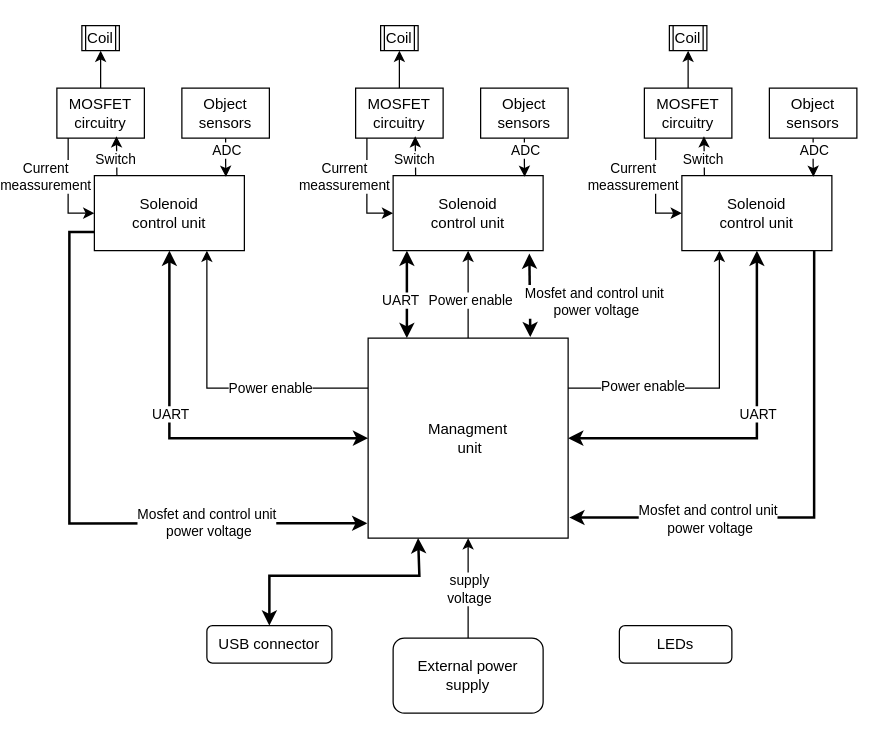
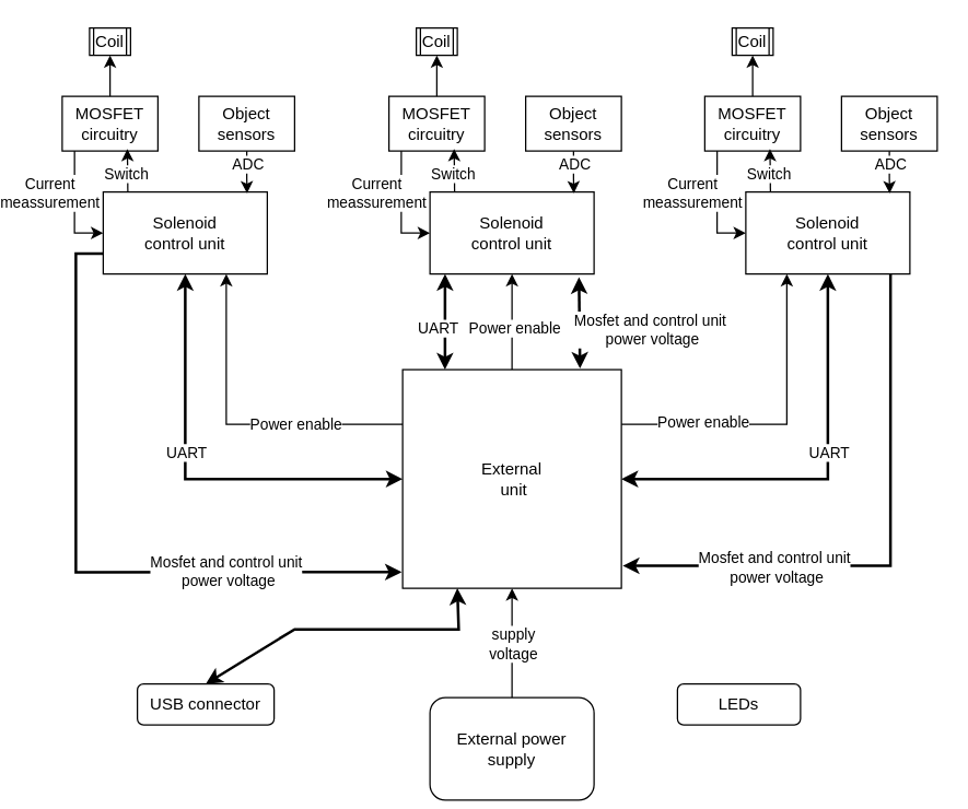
  <mxCell id="0" />
  <mxCell id="1" parent="0" />
  <mxCell id="2" style="edgeStyle=orthogonalEdgeStyle;rounded=0;orthogonalLoop=1;jettySize=auto;html=1;exitX=0;exitY=0.25;exitDx=0;exitDy=0;entryX=0.75;entryY=1;entryDx=0;entryDy=0;" edge="1" parent="1" source="6" target="7"><mxGeometry relative="1" as="geometry"><mxPoint x="160" y="280" as="targetPoint" /><Array as="points"><mxPoint x="140" y="310" /></Array></mxGeometry></mxCell>
  <mxCell id="3" value="Power enable" style="edgeLabel;html=1;align=center;verticalAlign=middle;resizable=0;points=[];" vertex="1" connectable="0" parent="2"><mxGeometry x="-0.221" y="-1" relative="1" as="geometry"><mxPoint x="14" as="offset" /></mxGeometry></mxCell>
  <mxCell id="4" style="edgeStyle=orthogonalEdgeStyle;rounded=0;orthogonalLoop=1;jettySize=auto;html=1;exitX=0.5;exitY=0;exitDx=0;exitDy=0;entryX=0.5;entryY=1;entryDx=0;entryDy=0;" edge="1" parent="1" source="6" target="18"><mxGeometry relative="1" as="geometry" /></mxCell>
  <mxCell id="5" value="Power enable" style="edgeLabel;html=1;align=center;verticalAlign=middle;resizable=0;points=[];" vertex="1" connectable="0" parent="4"><mxGeometry x="-0.11" y="-1" relative="1" as="geometry"><mxPoint as="offset" /></mxGeometry></mxCell>
- <mxCell id="6" value="Managment&lt;br&gt;&amp;nbsp;unit" style="rounded=0;whiteSpace=wrap;html=1;" vertex="1" parent="1"><mxGeometry x="269" y="270" width="160" height="160" as="geometry" /></mxCell>
+ <mxCell id="6" value="External&lt;br&gt;&amp;nbsp;unit" style="rounded=0;whiteSpace=wrap;html=1;" vertex="1" parent="1"><mxGeometry x="269" y="270" width="160" height="160" as="geometry" /></mxCell>
  <mxCell id="7" value="Solenoid&lt;br&gt;control unit" style="rounded=0;whiteSpace=wrap;html=1;" vertex="1" parent="1"><mxGeometry x="50" y="140" width="120" height="60" as="geometry" /></mxCell>
  <mxCell id="8" value="Coil" style="shape=process;whiteSpace=wrap;html=1;backgroundOutline=1;" vertex="1" parent="1"><mxGeometry x="40" y="20" width="30" height="20" as="geometry" /></mxCell>
  <mxCell id="9" style="edgeStyle=orthogonalEdgeStyle;rounded=0;orthogonalLoop=1;jettySize=auto;html=1;entryX=0.5;entryY=1;entryDx=0;entryDy=0;" edge="1" parent="1" source="12" target="8"><mxGeometry relative="1" as="geometry" /></mxCell>
  <mxCell id="10" style="edgeStyle=orthogonalEdgeStyle;rounded=0;orthogonalLoop=1;jettySize=auto;html=1;exitX=0.129;exitY=0.963;exitDx=0;exitDy=0;entryX=0;entryY=0.5;entryDx=0;entryDy=0;exitPerimeter=0;" edge="1" parent="1" source="12" target="7"><mxGeometry relative="1" as="geometry" /></mxCell>
  <mxCell id="11" value="Current&lt;br&gt;meassurement" style="edgeLabel;html=1;align=center;verticalAlign=middle;resizable=0;points=[];" vertex="1" connectable="0" parent="10"><mxGeometry x="-0.23" relative="1" as="geometry"><mxPoint x="-19" as="offset" /></mxGeometry></mxCell>
  <mxCell id="12" value="MOSFET circuitry" style="rounded=0;whiteSpace=wrap;html=1;" vertex="1" parent="1"><mxGeometry x="20" y="70" width="70" height="40" as="geometry" /></mxCell>
  <mxCell id="13" value="Object&lt;br&gt;sensors" style="rounded=0;whiteSpace=wrap;html=1;" vertex="1" parent="1"><mxGeometry x="120" y="70" width="70" height="40" as="geometry" /></mxCell>
  <mxCell id="14" style="edgeStyle=orthogonalEdgeStyle;rounded=0;orthogonalLoop=1;jettySize=auto;html=1;entryX=0.877;entryY=0.016;entryDx=0;entryDy=0;entryPerimeter=0;" edge="1" parent="1" source="13" target="7"><mxGeometry relative="1" as="geometry" /></mxCell>
  <mxCell id="15" value="ADC" style="edgeLabel;html=1;align=center;verticalAlign=middle;resizable=0;points=[];" vertex="1" connectable="0" parent="14"><mxGeometry x="-0.519" relative="1" as="geometry"><mxPoint y="2" as="offset" /></mxGeometry></mxCell>
  <mxCell id="16" style="edgeStyle=orthogonalEdgeStyle;rounded=0;orthogonalLoop=1;jettySize=auto;html=1;entryX=0.681;entryY=0.963;entryDx=0;entryDy=0;entryPerimeter=0;" edge="1" parent="1" target="12"><mxGeometry relative="1" as="geometry"><mxPoint x="68" y="140" as="sourcePoint" /><Array as="points"><mxPoint x="68" y="140" /></Array></mxGeometry></mxCell>
  <mxCell id="17" value="Switch" style="edgeLabel;html=1;align=center;verticalAlign=middle;resizable=0;points=[];" vertex="1" connectable="0" parent="16"><mxGeometry x="-0.138" y="1" relative="1" as="geometry"><mxPoint as="offset" /></mxGeometry></mxCell>
  <mxCell id="18" value="Solenoid&lt;br style=&quot;border-color: var(--border-color);&quot;&gt;control unit" style="rounded=0;whiteSpace=wrap;html=1;" vertex="1" parent="1"><mxGeometry x="289" y="140" width="120" height="60" as="geometry" /></mxCell>
  <mxCell id="19" value="Coil" style="shape=process;whiteSpace=wrap;html=1;backgroundOutline=1;" vertex="1" parent="1"><mxGeometry x="279" y="20" width="30" height="20" as="geometry" /></mxCell>
  <mxCell id="20" style="edgeStyle=orthogonalEdgeStyle;rounded=0;orthogonalLoop=1;jettySize=auto;html=1;entryX=0.5;entryY=1;entryDx=0;entryDy=0;" edge="1" parent="1" source="23" target="19"><mxGeometry relative="1" as="geometry" /></mxCell>
  <mxCell id="21" style="edgeStyle=orthogonalEdgeStyle;rounded=0;orthogonalLoop=1;jettySize=auto;html=1;exitX=0.129;exitY=0.963;exitDx=0;exitDy=0;entryX=0;entryY=0.5;entryDx=0;entryDy=0;exitPerimeter=0;" edge="1" parent="1" source="23" target="18"><mxGeometry relative="1" as="geometry" /></mxCell>
  <mxCell id="22" value="Current&lt;br&gt;meassurement" style="edgeLabel;html=1;align=center;verticalAlign=middle;resizable=0;points=[];" vertex="1" connectable="0" parent="21"><mxGeometry x="-0.23" relative="1" as="geometry"><mxPoint x="-19" as="offset" /></mxGeometry></mxCell>
  <mxCell id="23" value="MOSFET circuitry" style="rounded=0;whiteSpace=wrap;html=1;" vertex="1" parent="1"><mxGeometry x="259" y="70" width="70" height="40" as="geometry" /></mxCell>
  <mxCell id="24" value="Object&lt;br&gt;sensors" style="rounded=0;whiteSpace=wrap;html=1;" vertex="1" parent="1"><mxGeometry x="359" y="70" width="70" height="40" as="geometry" /></mxCell>
  <mxCell id="25" style="edgeStyle=orthogonalEdgeStyle;rounded=0;orthogonalLoop=1;jettySize=auto;html=1;entryX=0.877;entryY=0.016;entryDx=0;entryDy=0;entryPerimeter=0;" edge="1" parent="1" source="24" target="18"><mxGeometry relative="1" as="geometry" /></mxCell>
  <mxCell id="26" value="ADC" style="edgeLabel;html=1;align=center;verticalAlign=middle;resizable=0;points=[];" vertex="1" connectable="0" parent="25"><mxGeometry x="-0.519" relative="1" as="geometry"><mxPoint y="2" as="offset" /></mxGeometry></mxCell>
  <mxCell id="27" style="edgeStyle=orthogonalEdgeStyle;rounded=0;orthogonalLoop=1;jettySize=auto;html=1;entryX=0.681;entryY=0.963;entryDx=0;entryDy=0;entryPerimeter=0;" edge="1" parent="1" target="23"><mxGeometry relative="1" as="geometry"><mxPoint x="307" y="140" as="sourcePoint" /><Array as="points"><mxPoint x="307" y="140" /></Array></mxGeometry></mxCell>
  <mxCell id="28" value="Switch" style="edgeLabel;html=1;align=center;verticalAlign=middle;resizable=0;points=[];" vertex="1" connectable="0" parent="27"><mxGeometry x="-0.138" y="1" relative="1" as="geometry"><mxPoint as="offset" /></mxGeometry></mxCell>
  <mxCell id="29" value="Solenoid&lt;br style=&quot;border-color: var(--border-color);&quot;&gt;control unit" style="rounded=0;whiteSpace=wrap;html=1;" vertex="1" parent="1"><mxGeometry x="520" y="140" width="120" height="60" as="geometry" /></mxCell>
  <mxCell id="30" value="Coil" style="shape=process;whiteSpace=wrap;html=1;backgroundOutline=1;" vertex="1" parent="1"><mxGeometry x="510" y="20" width="30" height="20" as="geometry" /></mxCell>
  <mxCell id="31" style="edgeStyle=orthogonalEdgeStyle;rounded=0;orthogonalLoop=1;jettySize=auto;html=1;entryX=0.5;entryY=1;entryDx=0;entryDy=0;" edge="1" parent="1" source="34" target="30"><mxGeometry relative="1" as="geometry" /></mxCell>
  <mxCell id="32" style="edgeStyle=orthogonalEdgeStyle;rounded=0;orthogonalLoop=1;jettySize=auto;html=1;exitX=0.129;exitY=0.963;exitDx=0;exitDy=0;entryX=0;entryY=0.5;entryDx=0;entryDy=0;exitPerimeter=0;" edge="1" parent="1" source="34" target="29"><mxGeometry relative="1" as="geometry" /></mxCell>
  <mxCell id="33" value="Current&lt;br&gt;meassurement" style="edgeLabel;html=1;align=center;verticalAlign=middle;resizable=0;points=[];" vertex="1" connectable="0" parent="32"><mxGeometry x="-0.23" relative="1" as="geometry"><mxPoint x="-19" as="offset" /></mxGeometry></mxCell>
  <mxCell id="34" value="MOSFET circuitry" style="rounded=0;whiteSpace=wrap;html=1;" vertex="1" parent="1"><mxGeometry x="490" y="70" width="70" height="40" as="geometry" /></mxCell>
  <mxCell id="35" value="Object&lt;br&gt;sensors" style="rounded=0;whiteSpace=wrap;html=1;" vertex="1" parent="1"><mxGeometry x="590" y="70" width="70" height="40" as="geometry" /></mxCell>
  <mxCell id="36" style="edgeStyle=orthogonalEdgeStyle;rounded=0;orthogonalLoop=1;jettySize=auto;html=1;entryX=0.877;entryY=0.016;entryDx=0;entryDy=0;entryPerimeter=0;" edge="1" parent="1" source="35" target="29"><mxGeometry relative="1" as="geometry" /></mxCell>
  <mxCell id="37" value="ADC" style="edgeLabel;html=1;align=center;verticalAlign=middle;resizable=0;points=[];" vertex="1" connectable="0" parent="36"><mxGeometry x="-0.519" relative="1" as="geometry"><mxPoint y="2" as="offset" /></mxGeometry></mxCell>
  <mxCell id="38" style="edgeStyle=orthogonalEdgeStyle;rounded=0;orthogonalLoop=1;jettySize=auto;html=1;entryX=0.681;entryY=0.963;entryDx=0;entryDy=0;entryPerimeter=0;" edge="1" parent="1" target="34"><mxGeometry relative="1" as="geometry"><mxPoint x="538" y="140" as="sourcePoint" /><Array as="points"><mxPoint x="538" y="140" /></Array></mxGeometry></mxCell>
  <mxCell id="39" value="Switch" style="edgeLabel;html=1;align=center;verticalAlign=middle;resizable=0;points=[];" vertex="1" connectable="0" parent="38"><mxGeometry x="-0.138" y="1" relative="1" as="geometry"><mxPoint as="offset" /></mxGeometry></mxCell>
  <mxCell id="40" value="" style="endArrow=classic;startArrow=classic;html=1;rounded=0;exitX=0.5;exitY=1;exitDx=0;exitDy=0;entryX=0;entryY=0.5;entryDx=0;entryDy=0;strokeWidth=2;" edge="1" parent="1" source="7" target="6"><mxGeometry width="50" height="50" relative="1" as="geometry"><mxPoint x="310" y="220" as="sourcePoint" /><mxPoint x="360" y="170" as="targetPoint" /><Array as="points"><mxPoint x="110" y="350" /></Array></mxGeometry></mxCell>
  <mxCell id="41" value="UART" style="edgeLabel;html=1;align=center;verticalAlign=middle;resizable=0;points=[];" vertex="1" connectable="0" parent="40"><mxGeometry x="0.357" y="-3" relative="1" as="geometry"><mxPoint x="-60" y="-23" as="offset" /></mxGeometry></mxCell>
  <mxCell id="42" style="edgeStyle=orthogonalEdgeStyle;rounded=0;orthogonalLoop=1;jettySize=auto;html=1;exitX=0;exitY=0.75;exitDx=0;exitDy=0;entryX=-0.004;entryY=0.926;entryDx=0;entryDy=0;entryPerimeter=0;strokeWidth=2;" edge="1" parent="1" source="7" target="6"><mxGeometry relative="1" as="geometry" /></mxCell>
  <mxCell id="43" value="Mosfet and control unit&lt;br&gt;&amp;nbsp;power voltage" style="edgeLabel;html=1;align=center;verticalAlign=middle;resizable=0;points=[];" vertex="1" connectable="0" parent="42"><mxGeometry x="0.225" y="1" relative="1" as="geometry"><mxPoint x="62" as="offset" /></mxGeometry></mxCell>
  <mxCell id="44" value="" style="endArrow=classic;startArrow=classic;html=1;rounded=0;exitX=0.908;exitY=1.039;exitDx=0;exitDy=0;entryX=0.811;entryY=-0.005;entryDx=0;entryDy=0;strokeWidth=2;exitPerimeter=0;entryPerimeter=0;" edge="1" parent="1" source="18" target="6"><mxGeometry width="50" height="50" relative="1" as="geometry"><mxPoint x="490" y="190" as="sourcePoint" /><mxPoint x="649" y="340" as="targetPoint" /><Array as="points" /></mxGeometry></mxCell>
  <mxCell id="45" value="Mosfet and control unit&lt;br&gt;&amp;nbsp;power voltage" style="edgeLabel;html=1;align=center;verticalAlign=middle;resizable=0;points=[];" vertex="1" connectable="0" parent="1"><mxGeometry x="449.997" y="240" as="geometry" /></mxCell>
  <mxCell id="46" value="" style="endArrow=classic;startArrow=classic;html=1;rounded=0;entryX=0.25;entryY=0;entryDx=0;entryDy=0;strokeWidth=2;" edge="1" parent="1"><mxGeometry width="50" height="50" relative="1" as="geometry"><mxPoint x="300" y="200" as="sourcePoint" /><mxPoint x="300" y="270" as="targetPoint" /><Array as="points" /></mxGeometry></mxCell>
  <mxCell id="47" value="UART" style="edgeLabel;html=1;align=center;verticalAlign=middle;resizable=0;points=[];" vertex="1" connectable="0" parent="46"><mxGeometry x="0.357" y="-3" relative="1" as="geometry"><mxPoint x="-3" y="-8" as="offset" /></mxGeometry></mxCell>
  <mxCell id="48" style="edgeStyle=orthogonalEdgeStyle;rounded=0;orthogonalLoop=1;jettySize=auto;html=1;exitX=0.882;exitY=1.003;exitDx=0;exitDy=0;entryX=1.006;entryY=0.897;entryDx=0;entryDy=0;entryPerimeter=0;strokeWidth=2;exitPerimeter=0;" edge="1" parent="1" source="29" target="6"><mxGeometry relative="1" as="geometry"><mxPoint x="441" y="270" as="sourcePoint" /><mxPoint x="659" y="503" as="targetPoint" /></mxGeometry></mxCell>
  <mxCell id="49" value="Mosfet and control unit&lt;br&gt;&amp;nbsp;power voltage" style="edgeLabel;html=1;align=center;verticalAlign=middle;resizable=0;points=[];" vertex="1" connectable="0" parent="48"><mxGeometry x="0.225" y="1" relative="1" as="geometry"><mxPoint x="-48" as="offset" /></mxGeometry></mxCell>
  <mxCell id="50" value="" style="endArrow=classic;html=1;rounded=0;entryX=0.25;entryY=1;entryDx=0;entryDy=0;exitX=1;exitY=0.25;exitDx=0;exitDy=0;" edge="1" parent="1" source="6" target="29"><mxGeometry width="50" height="50" relative="1" as="geometry"><mxPoint x="280" y="260" as="sourcePoint" /><mxPoint x="330" y="210" as="targetPoint" /><Array as="points"><mxPoint x="550" y="310" /></Array></mxGeometry></mxCell>
  <mxCell id="51" value="" style="endArrow=classic;startArrow=classic;html=1;rounded=0;entryX=0.5;entryY=1;entryDx=0;entryDy=0;exitX=1;exitY=0.5;exitDx=0;exitDy=0;strokeWidth=2;" edge="1" parent="1" source="6" target="29"><mxGeometry width="50" height="50" relative="1" as="geometry"><mxPoint x="280" y="260" as="sourcePoint" /><mxPoint x="330" y="210" as="targetPoint" /><Array as="points"><mxPoint x="580" y="350" /></Array></mxGeometry></mxCell>
  <mxCell id="52" value="UART" style="edgeLabel;html=1;align=center;verticalAlign=middle;resizable=0;points=[];" vertex="1" connectable="0" parent="51"><mxGeometry x="0.058" y="1" relative="1" as="geometry"><mxPoint x="1" y="-12" as="offset" /></mxGeometry></mxCell>
  <mxCell id="53" value="Power enable" style="edgeLabel;html=1;align=center;verticalAlign=middle;resizable=0;points=[];" vertex="1" connectable="0" parent="1"><mxGeometry x="489.997" y="310" as="geometry"><mxPoint x="-1" y="-2" as="offset" /></mxGeometry></mxCell>
- <mxCell id="54" value="USB connector" style="rounded=1;whiteSpace=wrap;html=1;" vertex="1" parent="1"><mxGeometry x="140" y="500" width="100" height="30" as="geometry" /></mxCell>
+ <mxCell id="54" value="USB connector" style="rounded=1;whiteSpace=wrap;html=1;" vertex="1" parent="1"><mxGeometry x="75" y="500" width="100" height="30" as="geometry" /></mxCell>
  <mxCell id="55" value="" style="endArrow=classic;startArrow=classic;html=1;rounded=0;exitX=0.25;exitY=1;exitDx=0;exitDy=0;entryX=0.5;entryY=0;entryDx=0;entryDy=0;strokeWidth=2;" edge="1" parent="1" source="6" target="54"><mxGeometry width="50" height="50" relative="1" as="geometry"><mxPoint x="280" y="420" as="sourcePoint" /><mxPoint x="330" y="370" as="targetPoint" /><Array as="points"><mxPoint x="310" y="460" /><mxPoint x="230" y="460" /><mxPoint x="190" y="460" /></Array></mxGeometry></mxCell>
  <mxCell id="56" value="LEDs" style="rounded=1;whiteSpace=wrap;html=1;" vertex="1" parent="1"><mxGeometry x="470" y="500" width="90" height="30" as="geometry" /></mxCell>
  <mxCell id="57" style="edgeStyle=orthogonalEdgeStyle;rounded=0;orthogonalLoop=1;jettySize=auto;html=1;entryX=0.5;entryY=1;entryDx=0;entryDy=0;" edge="1" parent="1" source="59" target="6"><mxGeometry relative="1" as="geometry" /></mxCell>
  <mxCell id="58" value="supply&lt;br&gt;voltage" style="edgeLabel;html=1;align=center;verticalAlign=middle;resizable=0;points=[];" vertex="1" connectable="0" parent="57"><mxGeometry x="0.225" y="1" relative="1" as="geometry"><mxPoint x="1" y="9" as="offset" /></mxGeometry></mxCell>
- <mxCell id="59" value="External power&lt;br&gt;supply" style="rounded=1;whiteSpace=wrap;html=1;" vertex="1" parent="1"><mxGeometry x="289" y="510" width="120" height="60" as="geometry" /></mxCell>
+ <mxCell id="59" value="External power&lt;br&gt;supply" style="rounded=1;whiteSpace=wrap;html=1;" vertex="1" parent="1"><mxGeometry x="289" y="510" width="120" height="75" as="geometry" /></mxCell>
